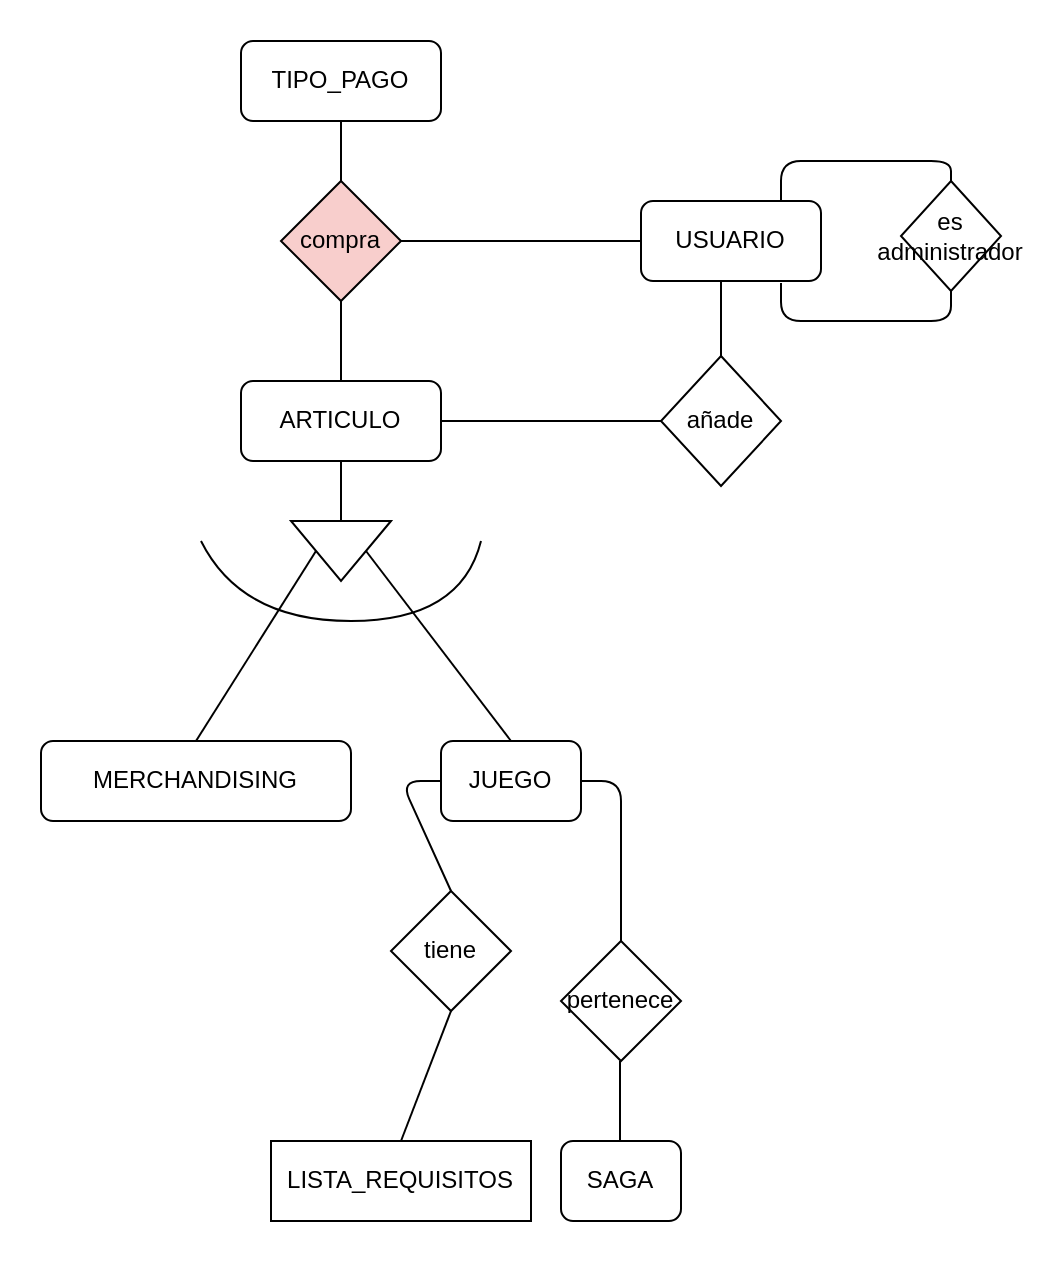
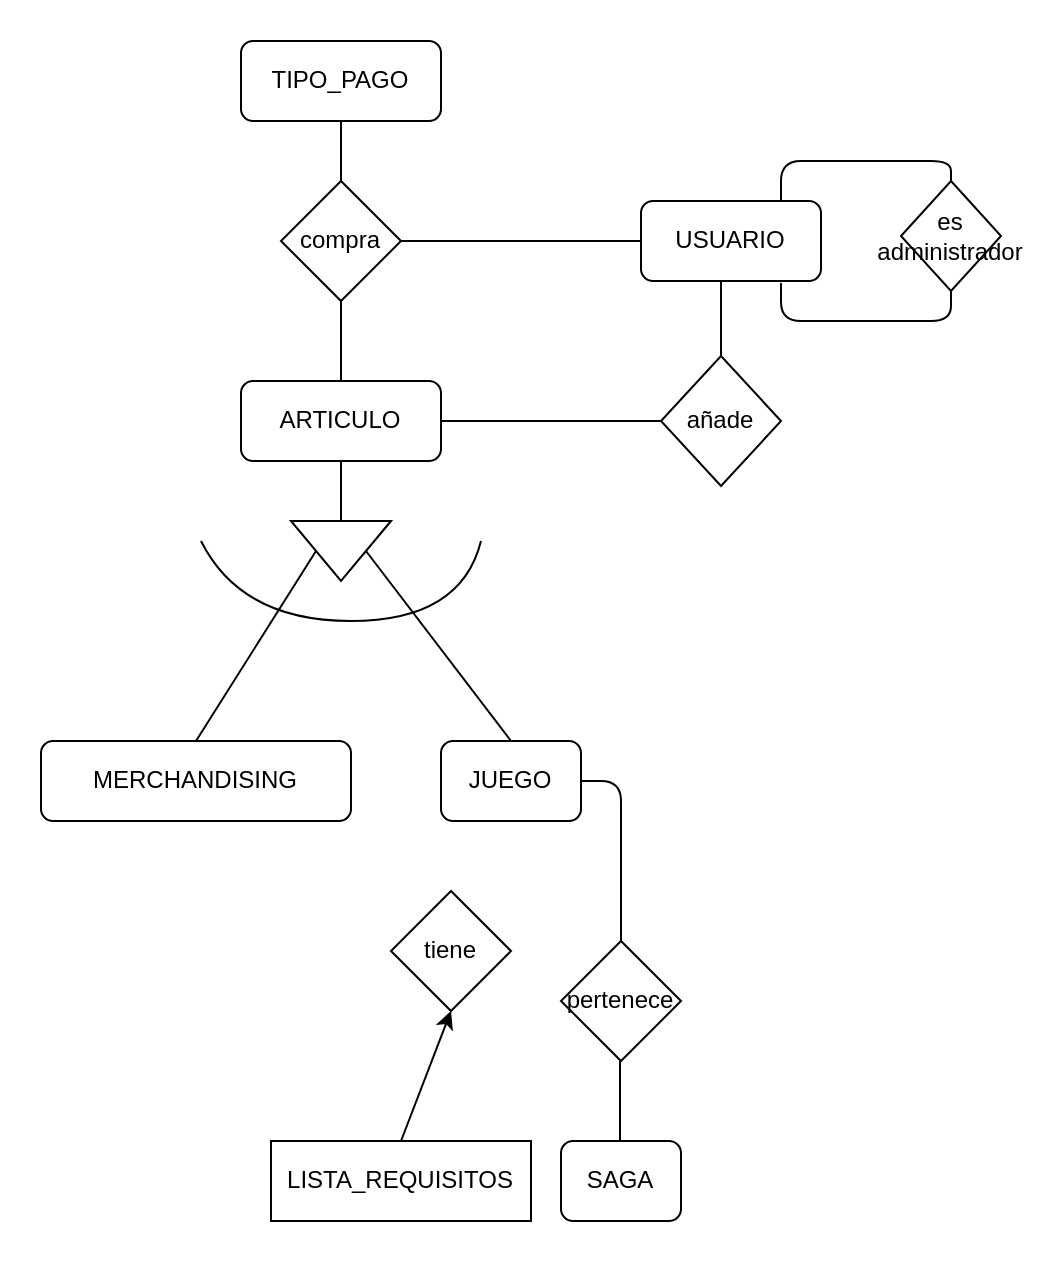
  <mxCell id="0" />
  <mxCell id="1" parent="0" />
  <mxCell id="2" value="ARTICULO" style="rounded=1;whiteSpace=wrap;html=1;" parent="1" vertex="1"><mxGeometry x="120" y="190" width="100" height="40" as="geometry" /></mxCell>
  <mxCell id="3" value="" style="triangle;whiteSpace=wrap;html=1;rotation=90;" parent="1" vertex="1"><mxGeometry x="155" y="250" width="30" height="50" as="geometry" /></mxCell>
  <mxCell id="4" value="" style="endArrow=none;html=1;entryX=0.5;entryY=1;entryDx=0;entryDy=0;exitX=0;exitY=0.5;exitDx=0;exitDy=0;" parent="1" source="3" target="2" edge="1"><mxGeometry width="50" height="50" relative="1" as="geometry"><mxPoint x="350" y="550" as="sourcePoint" /><mxPoint x="400" y="500" as="targetPoint" /><Array as="points" /></mxGeometry></mxCell>
  <mxCell id="5" value="" style="curved=1;endArrow=none;html=1;endFill=0;" parent="1" edge="1"><mxGeometry width="50" height="50" relative="1" as="geometry"><mxPoint x="100" y="270" as="sourcePoint" /><mxPoint x="240" y="270" as="targetPoint" /><Array as="points"><mxPoint x="120" y="310" /><mxPoint x="230" y="310" /></Array></mxGeometry></mxCell>
  <mxCell id="6" value="MERCHANDISING" style="rounded=1;whiteSpace=wrap;html=1;" parent="1" vertex="1"><mxGeometry x="20" y="370" width="155" height="40" as="geometry" /></mxCell>
  <mxCell id="7" value="JUEGO" style="rounded=1;whiteSpace=wrap;html=1;" parent="1" vertex="1"><mxGeometry x="220" y="370" width="70" height="40" as="geometry" /></mxCell>
  <mxCell id="8" value="" style="endArrow=none;html=1;entryX=0.5;entryY=1;entryDx=0;entryDy=0;exitX=0.5;exitY=0;exitDx=0;exitDy=0;" parent="1" source="6" target="3" edge="1"><mxGeometry width="50" height="50" relative="1" as="geometry"><mxPoint x="70" y="360" as="sourcePoint" /><mxPoint x="120" y="310" as="targetPoint" /></mxGeometry></mxCell>
  <mxCell id="9" value="" style="endArrow=none;html=1;entryX=0.5;entryY=0;entryDx=0;entryDy=0;exitX=0.5;exitY=0;exitDx=0;exitDy=0;" parent="1" source="7" target="3" edge="1"><mxGeometry width="50" height="50" relative="1" as="geometry"><mxPoint x="360" y="560" as="sourcePoint" /><mxPoint x="410" y="510" as="targetPoint" /></mxGeometry></mxCell>
  <mxCell id="10" value="USUARIO" style="rounded=1;whiteSpace=wrap;html=1;" parent="1" vertex="1"><mxGeometry x="320" y="100" width="90" height="40" as="geometry" /></mxCell>
  <mxCell id="11" value="es administrador" style="rhombus;whiteSpace=wrap;html=1;" parent="1" vertex="1"><mxGeometry x="450" y="90" width="50" height="55" as="geometry" /></mxCell>
  <mxCell id="12" value="" style="endArrow=none;html=1;exitX=0.5;exitY=1;exitDx=0;exitDy=0;" parent="1" source="11" edge="1"><mxGeometry width="50" height="50" relative="1" as="geometry"><mxPoint x="490" y="210" as="sourcePoint" /><mxPoint x="390" y="141" as="targetPoint" /><Array as="points"><mxPoint x="475" y="160" /><mxPoint x="390" y="160" /></Array></mxGeometry></mxCell>
  <mxCell id="13" value="" style="endArrow=none;html=1;exitX=0.5;exitY=0;exitDx=0;exitDy=0;" parent="1" source="11" edge="1"><mxGeometry width="50" height="50" relative="1" as="geometry"><mxPoint x="470" y="85" as="sourcePoint" /><mxPoint x="390" y="100" as="targetPoint" /><Array as="points"><mxPoint x="475" y="80" /><mxPoint x="390" y="80" /></Array></mxGeometry></mxCell>
- <mxCell id="14" value="compra" style="rhombus;whiteSpace=wrap;html=1;fillColor=#f8cecc;" parent="1" vertex="1"><mxGeometry x="140" y="90" width="60" height="60" as="geometry" /></mxCell>
+ <mxCell id="14" value="compra" style="rhombus;whiteSpace=wrap;html=1;" parent="1" vertex="1"><mxGeometry x="140" y="90" width="60" height="60" as="geometry" /></mxCell>
  <mxCell id="15" value="pertenece" style="rhombus;whiteSpace=wrap;html=1;" parent="1" vertex="1"><mxGeometry x="280" y="470" width="60" height="60" as="geometry" /></mxCell>
  <mxCell id="16" value="SAGA" style="rounded=1;whiteSpace=wrap;html=1;" parent="1" vertex="1"><mxGeometry x="280" y="570" width="60" height="40" as="geometry" /></mxCell>
  <mxCell id="17" value="TIPO_PAGO" style="rounded=1;whiteSpace=wrap;html=1;" parent="1" vertex="1"><mxGeometry x="120" y="20" width="100" height="40" as="geometry" /></mxCell>
  <mxCell id="18" value="tiene" style="rhombus;whiteSpace=wrap;html=1;" parent="1" vertex="1"><mxGeometry x="195" y="445" width="60" height="60" as="geometry" /></mxCell>
  <mxCell id="19" value="LISTA_REQUISITOS" style="whiteSpace=wrap;html=1;rounded=0;" parent="1" vertex="1"><mxGeometry x="135" y="570" width="130" height="40" as="geometry" /></mxCell>
  <mxCell id="20" value="añade" style="rhombus;whiteSpace=wrap;html=1;" parent="1" vertex="1"><mxGeometry x="330" y="177.5" width="60" height="65" as="geometry" /></mxCell>
- <mxCell id="21" value="" style="endArrow=none;html=1;exitX=0.5;exitY=0;exitDx=0;exitDy=0;entryX=0;entryY=0.5;entryDx=0;entryDy=0;" parent="1" source="18" target="7" edge="1"><mxGeometry width="50" height="50" relative="1" as="geometry"><mxPoint x="220" y="470" as="sourcePoint" /><mxPoint x="210" y="390" as="targetPoint" /><Array as="points"><mxPoint x="200" y="390" /></Array></mxGeometry></mxCell>
  <mxCell id="22" value="" style="endArrow=none;html=1;exitX=0.5;exitY=0;exitDx=0;exitDy=0;entryX=1;entryY=0.5;entryDx=0;entryDy=0;" parent="1" target="7" edge="1"><mxGeometry width="50" height="50" relative="1" as="geometry"><mxPoint x="310" y="470" as="sourcePoint" /><mxPoint x="320" y="390" as="targetPoint" /><Array as="points"><mxPoint x="310" y="390" /></Array></mxGeometry></mxCell>
- <mxCell id="23" value="" style="endArrow=none;html=1;exitX=0.5;exitY=0;exitDx=0;exitDy=0;entryX=0.5;entryY=1;entryDx=0;entryDy=0;" parent="1" source="19" target="18" edge="1"><mxGeometry width="50" height="50" relative="1" as="geometry"><mxPoint x="200" y="565" as="sourcePoint" /><mxPoint x="250" y="515" as="targetPoint" /></mxGeometry></mxCell>
+ <mxCell id="23" value="" style="endArrow=classic;html=1;exitX=0.5;exitY=0;exitDx=0;exitDy=0;entryX=0.5;entryY=1;entryDx=0;entryDy=0;" parent="1" source="19" target="18" edge="1"><mxGeometry width="50" height="50" relative="1" as="geometry"><mxPoint x="200" y="565" as="sourcePoint" /><mxPoint x="250" y="515" as="targetPoint" /></mxGeometry></mxCell>
  <mxCell id="24" value="" style="endArrow=none;html=1;exitX=0.5;exitY=0;exitDx=0;exitDy=0;entryX=0.5;entryY=1;entryDx=0;entryDy=0;" parent="1" edge="1"><mxGeometry width="50" height="50" relative="1" as="geometry"><mxPoint x="309.5" y="570" as="sourcePoint" /><mxPoint x="309.5" y="530" as="targetPoint" /></mxGeometry></mxCell>
  <mxCell id="25" value="" style="endArrow=none;html=1;entryX=0;entryY=0.5;entryDx=0;entryDy=0;" parent="1" target="20" edge="1"><mxGeometry width="50" height="50" relative="1" as="geometry"><mxPoint x="220" y="210" as="sourcePoint" /><mxPoint x="270" y="160" as="targetPoint" /></mxGeometry></mxCell>
  <mxCell id="26" value="" style="endArrow=none;html=1;entryX=0.5;entryY=0;entryDx=0;entryDy=0;" parent="1" target="20" edge="1"><mxGeometry width="50" height="50" relative="1" as="geometry"><mxPoint x="360" y="140" as="sourcePoint" /><mxPoint x="390" y="320" as="targetPoint" /><Array as="points"><mxPoint x="360" y="150" /></Array></mxGeometry></mxCell>
  <mxCell id="27" value="" style="endArrow=none;html=1;exitX=0;exitY=0.5;exitDx=0;exitDy=0;entryX=1;entryY=0.5;entryDx=0;entryDy=0;" parent="1" source="10" target="14" edge="1"><mxGeometry width="50" height="50" relative="1" as="geometry"><mxPoint x="340" y="370" as="sourcePoint" /><mxPoint x="390" y="320" as="targetPoint" /></mxGeometry></mxCell>
  <mxCell id="28" value="" style="endArrow=none;html=1;entryX=0.5;entryY=0;entryDx=0;entryDy=0;" parent="1" source="14" target="2" edge="1"><mxGeometry width="50" height="50" relative="1" as="geometry"><mxPoint x="330" y="130" as="sourcePoint" /><mxPoint x="210" y="130" as="targetPoint" /></mxGeometry></mxCell>
  <mxCell id="29" value="" style="endArrow=none;html=1;exitX=0.5;exitY=1;exitDx=0;exitDy=0;entryX=0.5;entryY=0;entryDx=0;entryDy=0;" parent="1" source="17" target="14" edge="1"><mxGeometry width="50" height="50" relative="1" as="geometry"><mxPoint x="340" y="140" as="sourcePoint" /><mxPoint x="220" y="140" as="targetPoint" /></mxGeometry></mxCell>
